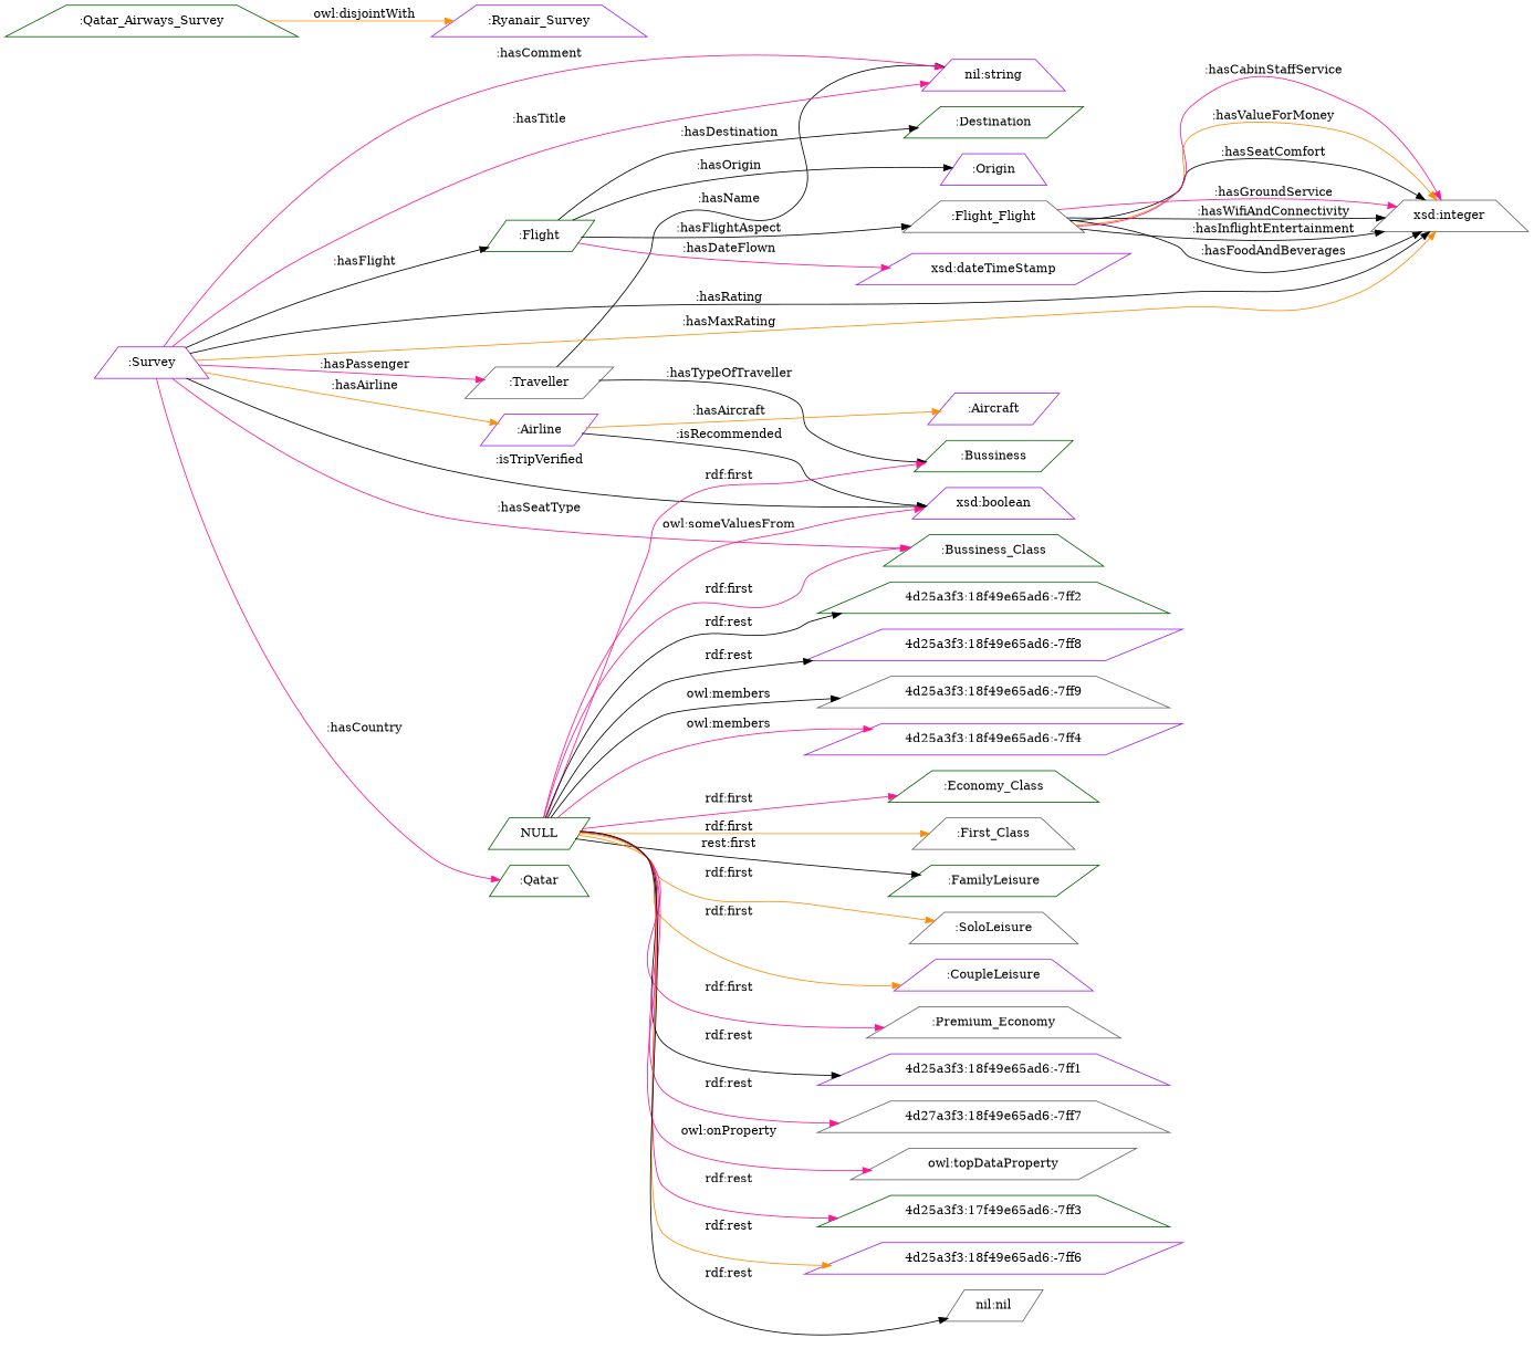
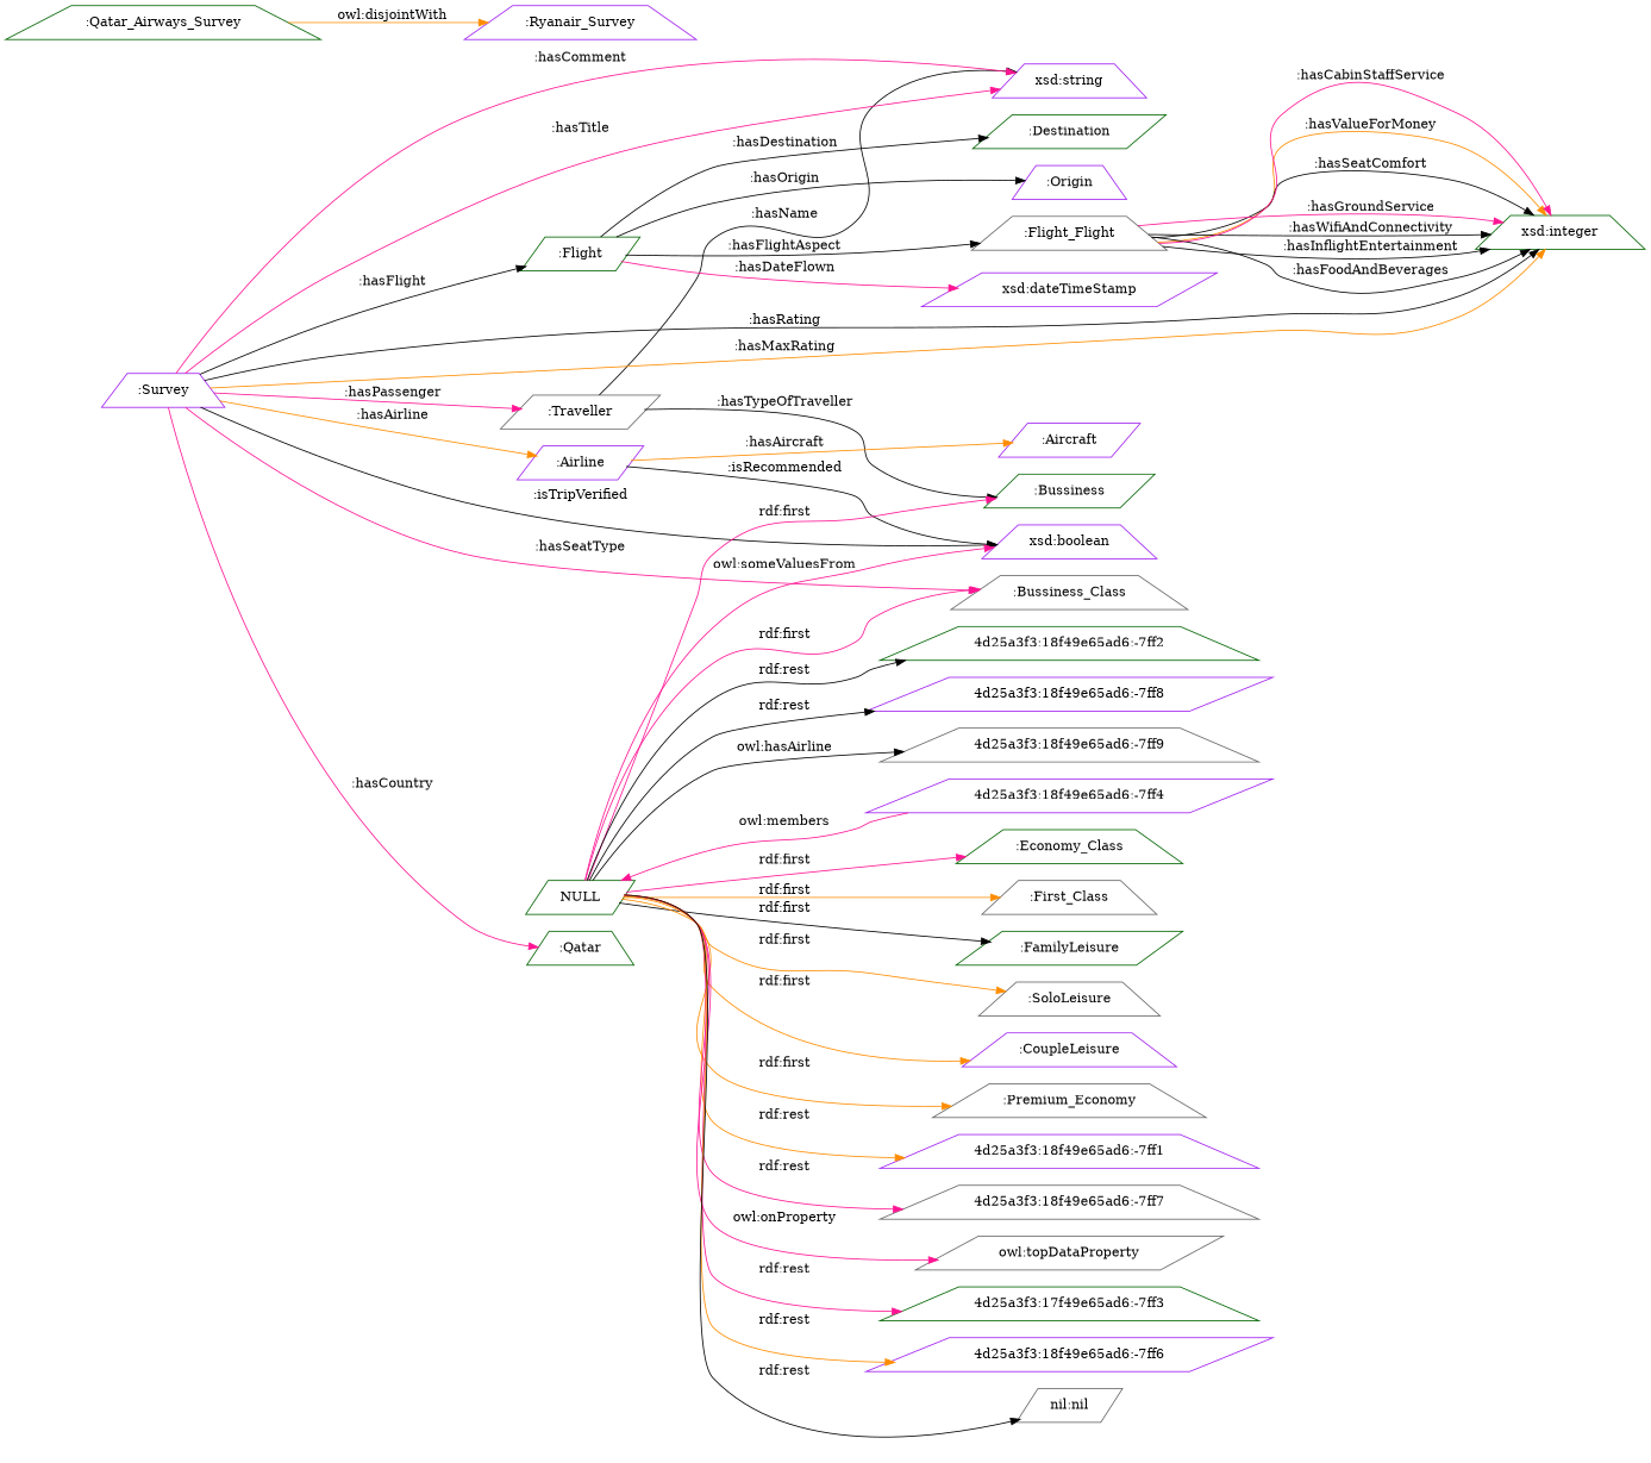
  digraph {
    rankdir=LR
    node [color=purple shape=trapezium]
    edge [color=black]
    ":Traveller" [color=gray40 shape=parallelogram]
    ":Bussiness" [color=darkgreen shape=parallelogram]
-   "xsd:string" [label="nil:string"]
+   "xsd:string"
    ":Flight" [color=darkgreen shape=parallelogram]
    ":Destination" [color=darkgreen shape=parallelogram]
    ":Origin"
    n7 [color=gray40 label=":Flight_Flight"]
    "xsd:dateTimeStamp" [shape=parallelogram]
-   "xsd:integer" [color=gray40]
+   "xsd:integer" [color=darkgreen]
    ":Survey"
-   ":Bussiness_Class" [color=darkgreen]
+   ":Bussiness_Class" [color=gray40]
    ":Airline" [shape=parallelogram]
    n13 [color=darkgreen label=":Qatar"]
    "xsd:boolean"
    ":Aircraft" [shape=parallelogram]
    ":Qatar_Airways_Survey" [color=darkgreen]
    ":Ryanair_Survey"
    NULL [color=darkgreen shape=parallelogram]
    ":Economy_Class" [color=darkgreen]
    ":First_Class" [color=gray40]
    ":FamilyLeisure" [color=darkgreen shape=parallelogram]
    ":SoloLeisure" [color=gray40]
    ":CoupleLeisure"
    ":Premium_Economy" [color=gray40]
    "4d25a3f3:18f49e65ad6:-7ff1"
-   "4d25a3f3:18f49e65ad6:-7ff7" [color=gray40 label="4d27a3f3:18f49e65ad6:-7ff7"]
+   "4d25a3f3:18f49e65ad6:-7ff7" [color=gray40]
    "owl:topDataProperty" [color=gray40 shape=parallelogram]
    n28 [color=darkgreen label="4d25a3f3:17f49e65ad6:-7ff3"]
    "4d25a3f3:18f49e65ad6:-7ff6" [shape=parallelogram]
    n30 [color=gray40 label="nil:nil" shape=parallelogram]
    "4d25a3f3:18f49e65ad6:-7ff2" [color=darkgreen]
    "4d25a3f3:18f49e65ad6:-7ff8" [shape=parallelogram]
    "4d25a3f3:18f49e65ad6:-7ff9" [color=gray40]
    "4d25a3f3:18f49e65ad6:-7ff4" [shape=parallelogram]
    ":Traveller" -> ":Bussiness" [label=":hasTypeOfTraveller"]
    ":Traveller" -> "xsd:string" [label=":hasName"]
    ":Flight" -> ":Destination" [label=":hasDestination"]
    ":Flight" -> ":Origin" [label=":hasOrigin"]
    ":Flight" -> n7 [label=":hasFlightAspect"]
    ":Flight" -> "xsd:dateTimeStamp" [color=deeppink label=":hasDateFlown"]
    n7 -> "xsd:integer" [color=darkorange label=":hasValueForMoney"]
    n7 -> "xsd:integer" [label=":hasSeatComfort"]
    n7 -> "xsd:integer" [color=deeppink label=":hasGroundService"]
    n7 -> "xsd:integer" [label=":hasWifiAndConnectivity"]
    n7 -> "xsd:integer" [label=":hasInflightEntertainment"]
    n7 -> "xsd:integer" [label=":hasFoodAndBeverages"]
    n7 -> "xsd:integer" [color=deeppink label=":hasCabinStaffService"]
    ":Survey" -> ":Traveller" [color=deeppink label=":hasPassenger"]
    ":Survey" -> "xsd:string" [color=deeppink label=":hasTitle"]
    ":Survey" -> "xsd:string" [color=deeppink label=":hasComment"]
    ":Survey" -> ":Flight" [label=":hasFlight"]
    ":Survey" -> "xsd:integer" [label=":hasRating"]
    ":Survey" -> "xsd:integer" [color=darkorange label=":hasMaxRating"]
    ":Survey" -> ":Bussiness_Class" [color=deeppink label=":hasSeatType"]
    ":Survey" -> ":Airline" [color=darkorange label=":hasAirline"]
    ":Survey" -> n13 [color=deeppink label=":hasCountry"]
    ":Survey" -> "xsd:boolean" [label=":isTripVerified"]
    ":Airline" -> "xsd:boolean" [label=":isRecommended"]
    ":Airline" -> ":Aircraft" [color=darkorange label=":hasAircraft"]
    ":Qatar_Airways_Survey" -> ":Ryanair_Survey" [color=darkorange label="owl:disjointWith"]
    NULL -> ":Bussiness" [color=deeppink label="rdf:first"]
    NULL -> ":Bussiness_Class" [color=deeppink label="rdf:first"]
    NULL -> "xsd:boolean" [color=deeppink label="owl:someValuesFrom"]
    NULL -> ":Economy_Class" [color=deeppink label="rdf:first"]
    NULL -> ":First_Class" [color=darkorange label="rdf:first"]
-   NULL -> ":FamilyLeisure" [label="rest:first"]
+   NULL -> ":FamilyLeisure" [label="rdf:first"]
    NULL -> ":SoloLeisure" [color=darkorange label="rdf:first"]
    NULL -> ":CoupleLeisure" [color=darkorange label="rdf:first"]
-   NULL -> ":Premium_Economy" [color=deeppink label="rdf:first"]
-   NULL -> "4d25a3f3:18f49e65ad6:-7ff1" [label="rdf:rest"]
+   NULL -> ":Premium_Economy" [color=darkorange label="rdf:first"]
+   NULL -> "4d25a3f3:18f49e65ad6:-7ff1" [color=darkorange label="rdf:rest"]
    NULL -> "4d25a3f3:18f49e65ad6:-7ff7" [color=deeppink label="rdf:rest"]
    NULL -> "owl:topDataProperty" [color=deeppink label="owl:onProperty"]
    NULL -> n28 [color=deeppink label="rdf:rest"]
    NULL -> "4d25a3f3:18f49e65ad6:-7ff6" [color=darkorange label="rdf:rest"]
    NULL -> n30 [label="rdf:rest"]
    NULL -> "4d25a3f3:18f49e65ad6:-7ff2" [label="rdf:rest"]
    NULL -> "4d25a3f3:18f49e65ad6:-7ff8" [label="rdf:rest"]
-   NULL -> "4d25a3f3:18f49e65ad6:-7ff9" [label="owl:members"]
-   NULL -> "4d25a3f3:18f49e65ad6:-7ff4" [color=deeppink label="owl:members"]
+   NULL -> "4d25a3f3:18f49e65ad6:-7ff9" [label="owl:hasAirline"]
+   "4d25a3f3:18f49e65ad6:-7ff4" -> NULL [color=deeppink label="owl:members"]
  }
